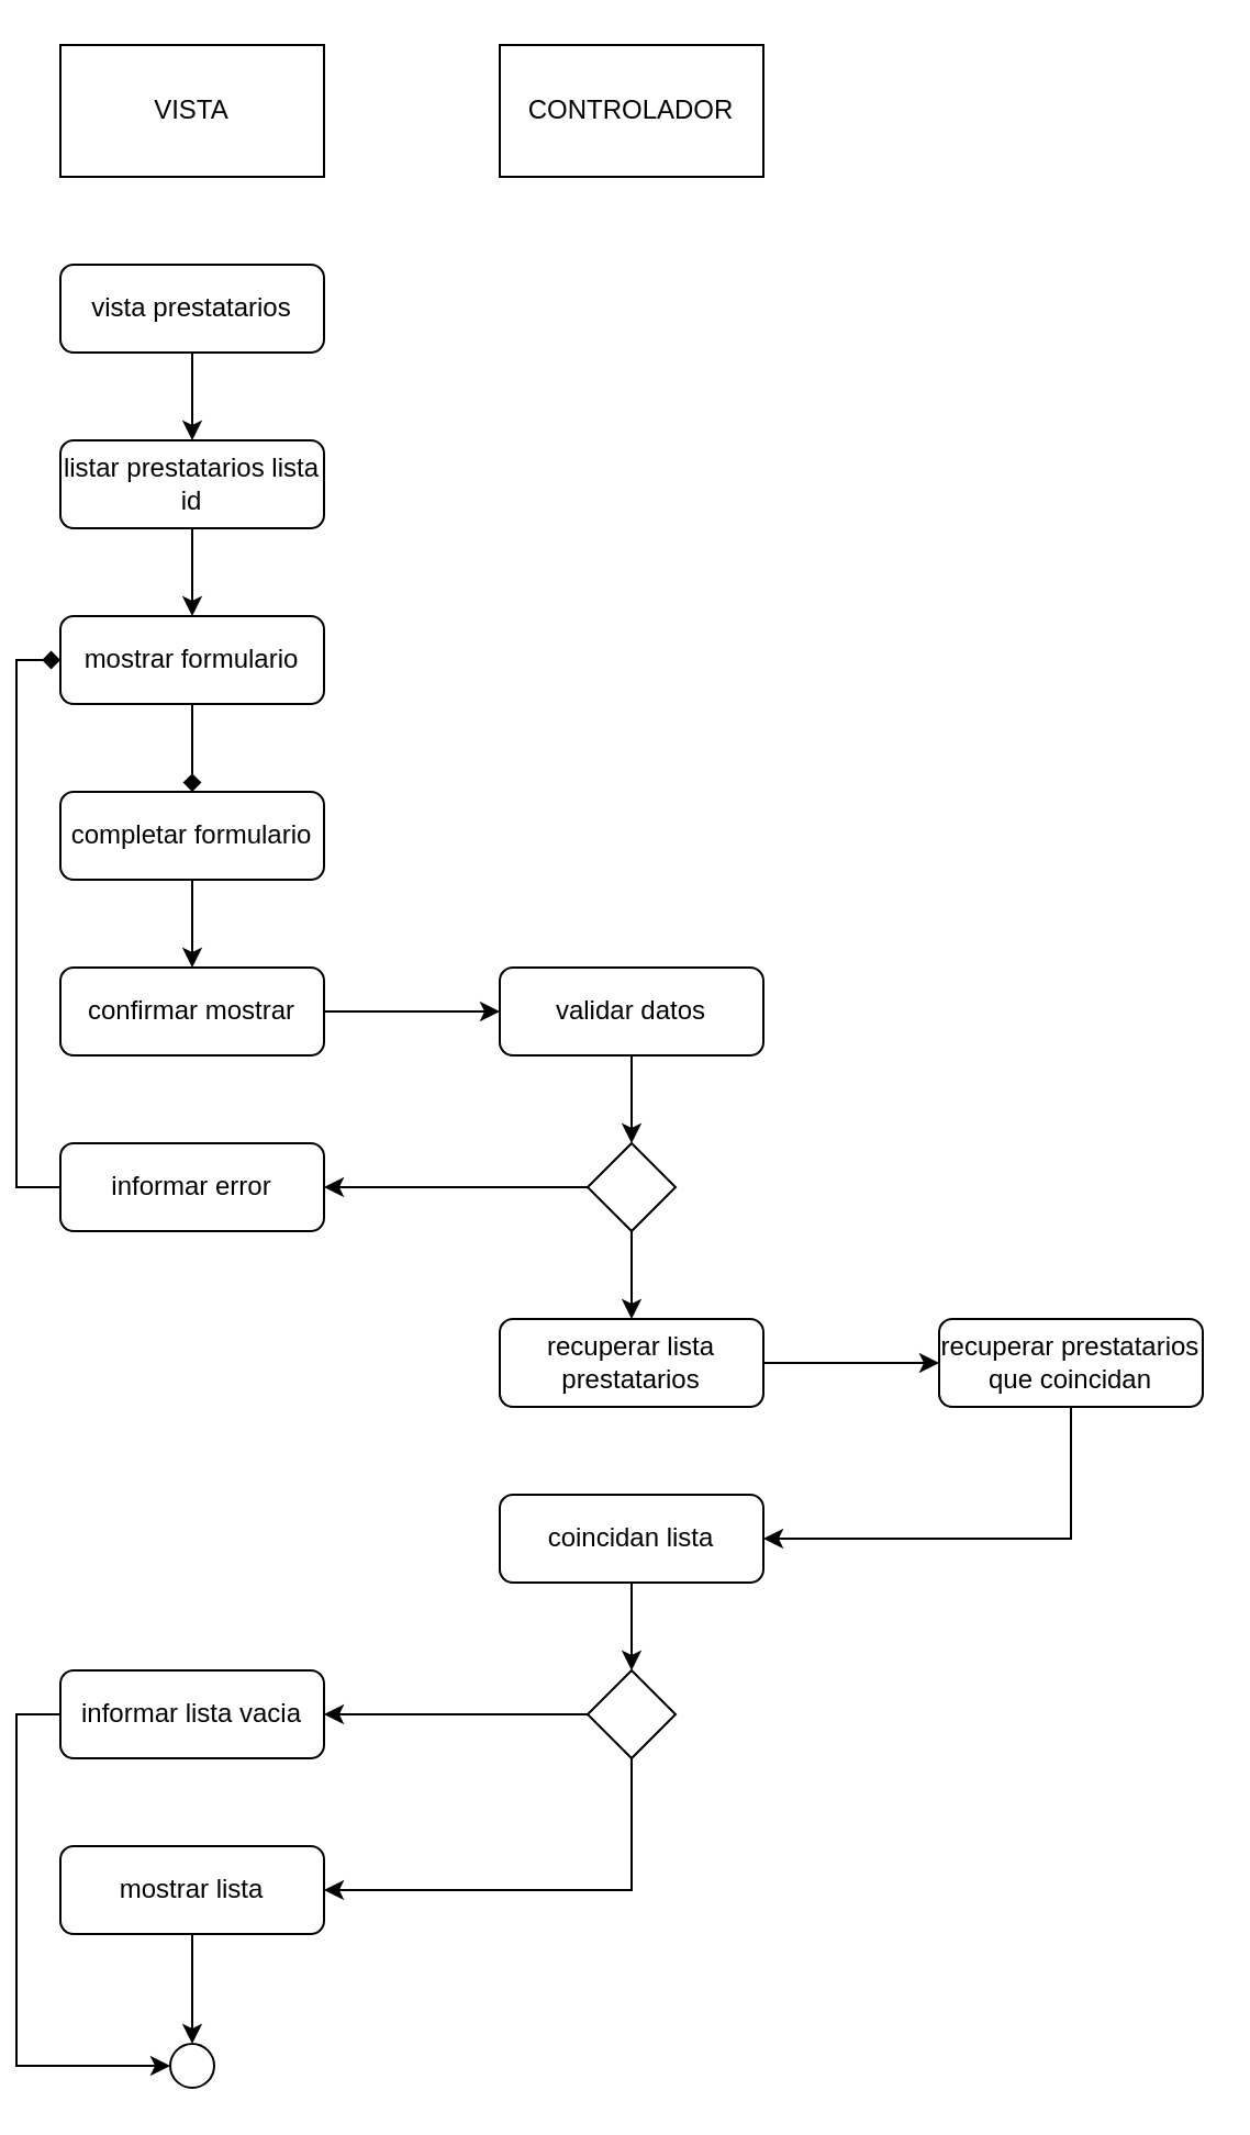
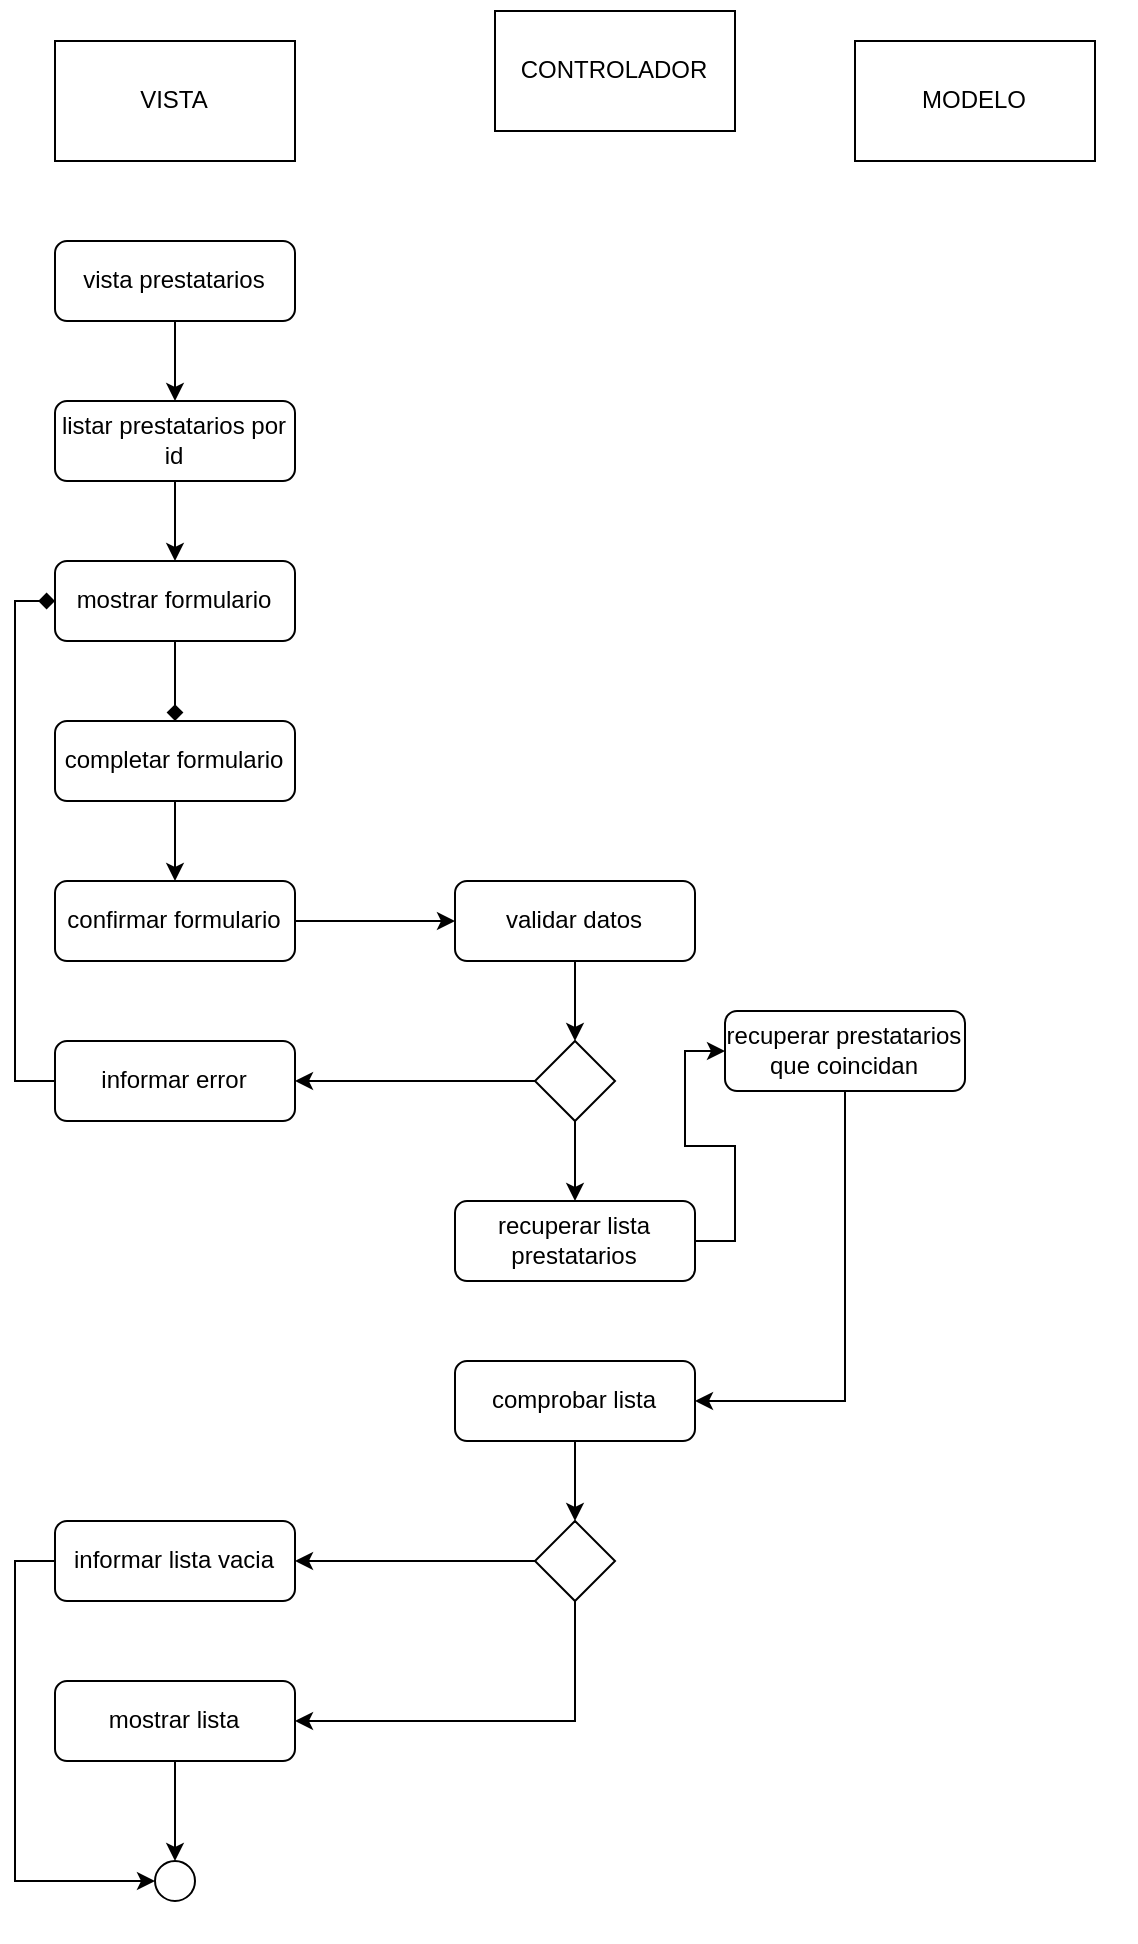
  <mxCell id="0" />
  <mxCell id="1" parent="0" />
  <mxCell id="2" value="VISTA" style="rounded=0;whiteSpace=wrap;html=1;" vertex="1" parent="1"><mxGeometry x="20" y="20" width="120" height="60" as="geometry" /></mxCell>
- <mxCell id="3" value="CONTROLADOR" style="rounded=0;whiteSpace=wrap;html=1;" vertex="1" parent="1"><mxGeometry x="220" y="20" width="120" height="60" as="geometry" /></mxCell>
+ <mxCell id="3" value="CONTROLADOR" style="rounded=0;whiteSpace=wrap;html=1;" vertex="1" parent="1"><mxGeometry x="240" y="5" width="120" height="60" as="geometry" /></mxCell>
+ <mxCell id="4" value="MODELO" style="rounded=0;whiteSpace=wrap;html=1;" vertex="1" parent="1"><mxGeometry x="420" y="20" width="120" height="60" as="geometry" /></mxCell>
  <mxCell id="5" value="" style="ellipse;whiteSpace=wrap;html=1;aspect=fixed;fillStyle=solid;fillColor=light-dark(#FFFFFF,#121212);" vertex="1" parent="1"><mxGeometry x="70" y="930" width="20" height="20" as="geometry" /></mxCell>
  <mxCell id="6" style="edgeStyle=orthogonalEdgeStyle;rounded=0;orthogonalLoop=1;jettySize=auto;html=1;exitX=0.5;exitY=1;exitDx=0;exitDy=0;entryX=0.5;entryY=0;entryDx=0;entryDy=0;" edge="1" parent="1" source="7" target="9"><mxGeometry relative="1" as="geometry" /></mxCell>
  <mxCell id="7" value="vista prestatarios" style="rounded=1;whiteSpace=wrap;html=1;" vertex="1" parent="1"><mxGeometry x="20" y="120" width="120" height="40" as="geometry" /></mxCell>
  <mxCell id="8" style="edgeStyle=orthogonalEdgeStyle;rounded=0;orthogonalLoop=1;jettySize=auto;html=1;exitX=0.5;exitY=1;exitDx=0;exitDy=0;entryX=0.5;entryY=0;entryDx=0;entryDy=0;" edge="1" parent="1" source="9" target="24"><mxGeometry relative="1" as="geometry" /></mxCell>
- <mxCell id="9" value="listar prestatarios lista id" style="rounded=1;whiteSpace=wrap;html=1;" vertex="1" parent="1"><mxGeometry x="20" y="200" width="120" height="40" as="geometry" /></mxCell>
+ <mxCell id="9" value="listar prestatarios por id" style="rounded=1;whiteSpace=wrap;html=1;" vertex="1" parent="1"><mxGeometry x="20" y="200" width="120" height="40" as="geometry" /></mxCell>
  <mxCell id="10" style="edgeStyle=orthogonalEdgeStyle;rounded=0;orthogonalLoop=1;jettySize=auto;html=1;exitX=1;exitY=0.5;exitDx=0;exitDy=0;entryX=0;entryY=0.5;entryDx=0;entryDy=0;" edge="1" parent="1" source="11" target="13"><mxGeometry relative="1" as="geometry" /></mxCell>
  <mxCell id="11" value="recuperar lista prestatarios" style="rounded=1;whiteSpace=wrap;html=1;" vertex="1" parent="1"><mxGeometry x="220" y="600" width="120" height="40" as="geometry" /></mxCell>
  <mxCell id="12" style="edgeStyle=orthogonalEdgeStyle;rounded=0;orthogonalLoop=1;jettySize=auto;html=1;exitX=0.5;exitY=1;exitDx=0;exitDy=0;entryX=1;entryY=0.5;entryDx=0;entryDy=0;" edge="1" parent="1" source="13" target="18"><mxGeometry relative="1" as="geometry" /></mxCell>
- <mxCell id="13" value="recuperar prestatarios que coincidan" style="rounded=1;whiteSpace=wrap;html=1;" vertex="1" parent="1"><mxGeometry x="420" y="600" width="120" height="40" as="geometry" /></mxCell>
+ <mxCell id="13" value="recuperar prestatarios que coincidan" style="rounded=1;whiteSpace=wrap;html=1;" vertex="1" parent="1"><mxGeometry x="355" y="505" width="120" height="40" as="geometry" /></mxCell>
  <mxCell id="14" style="edgeStyle=orthogonalEdgeStyle;rounded=0;orthogonalLoop=1;jettySize=auto;html=1;exitX=0;exitY=0.5;exitDx=0;exitDy=0;entryX=1;entryY=0.5;entryDx=0;entryDy=0;" edge="1" parent="1" source="16" target="20"><mxGeometry relative="1" as="geometry" /></mxCell>
  <mxCell id="15" style="edgeStyle=orthogonalEdgeStyle;rounded=0;orthogonalLoop=1;jettySize=auto;html=1;exitX=0.5;exitY=1;exitDx=0;exitDy=0;entryX=1;entryY=0.5;entryDx=0;entryDy=0;" edge="1" parent="1" source="16" target="22"><mxGeometry relative="1" as="geometry" /></mxCell>
  <mxCell id="16" value="" style="rhombus;whiteSpace=wrap;html=1;" vertex="1" parent="1"><mxGeometry x="260" y="760" width="40" height="40" as="geometry" /></mxCell>
  <mxCell id="17" style="edgeStyle=orthogonalEdgeStyle;rounded=0;orthogonalLoop=1;jettySize=auto;html=1;exitX=0.5;exitY=1;exitDx=0;exitDy=0;entryX=0.5;entryY=0;entryDx=0;entryDy=0;" edge="1" parent="1" source="18" target="16"><mxGeometry relative="1" as="geometry" /></mxCell>
- <mxCell id="18" value="coincidan lista" style="rounded=1;whiteSpace=wrap;html=1;" vertex="1" parent="1"><mxGeometry x="220" y="680" width="120" height="40" as="geometry" /></mxCell>
+ <mxCell id="18" value="comprobar lista" style="rounded=1;whiteSpace=wrap;html=1;" vertex="1" parent="1"><mxGeometry x="220" y="680" width="120" height="40" as="geometry" /></mxCell>
  <mxCell id="19" style="edgeStyle=orthogonalEdgeStyle;rounded=0;orthogonalLoop=1;jettySize=auto;html=1;exitX=0;exitY=0.5;exitDx=0;exitDy=0;entryX=0;entryY=0.5;entryDx=0;entryDy=0;" edge="1" parent="1" source="20" target="5"><mxGeometry relative="1" as="geometry" /></mxCell>
  <mxCell id="20" value="informar lista vacia" style="rounded=1;whiteSpace=wrap;html=1;" vertex="1" parent="1"><mxGeometry x="20" y="760" width="120" height="40" as="geometry" /></mxCell>
  <mxCell id="21" style="edgeStyle=orthogonalEdgeStyle;rounded=0;orthogonalLoop=1;jettySize=auto;html=1;exitX=0.5;exitY=1;exitDx=0;exitDy=0;entryX=0.5;entryY=0;entryDx=0;entryDy=0;" edge="1" parent="1" source="22" target="5"><mxGeometry relative="1" as="geometry" /></mxCell>
  <mxCell id="22" value="mostrar lista" style="rounded=1;whiteSpace=wrap;html=1;" vertex="1" parent="1"><mxGeometry x="20" y="840" width="120" height="40" as="geometry" /></mxCell>
  <mxCell id="23" style="edgeStyle=orthogonalEdgeStyle;rounded=0;orthogonalLoop=1;jettySize=auto;html=1;exitX=0.5;exitY=1;exitDx=0;exitDy=0;entryX=0.5;entryY=0;entryDx=0;entryDy=0;endArrow=diamond;" edge="1" parent="1" source="24" target="26"><mxGeometry relative="1" as="geometry" /></mxCell>
  <mxCell id="24" value="mostrar formulario" style="rounded=1;whiteSpace=wrap;html=1;" vertex="1" parent="1"><mxGeometry x="20" y="280" width="120" height="40" as="geometry" /></mxCell>
  <mxCell id="25" style="edgeStyle=orthogonalEdgeStyle;rounded=0;orthogonalLoop=1;jettySize=auto;html=1;exitX=0.5;exitY=1;exitDx=0;exitDy=0;entryX=0.5;entryY=0;entryDx=0;entryDy=0;" edge="1" parent="1" source="26" target="28"><mxGeometry relative="1" as="geometry" /></mxCell>
  <mxCell id="26" value="completar formulario" style="rounded=1;whiteSpace=wrap;html=1;" vertex="1" parent="1"><mxGeometry x="20" y="360" width="120" height="40" as="geometry" /></mxCell>
  <mxCell id="27" style="edgeStyle=orthogonalEdgeStyle;rounded=0;orthogonalLoop=1;jettySize=auto;html=1;exitX=1;exitY=0.5;exitDx=0;exitDy=0;entryX=0;entryY=0.5;entryDx=0;entryDy=0;" edge="1" parent="1" source="28" target="30"><mxGeometry relative="1" as="geometry" /></mxCell>
- <mxCell id="28" value="confirmar mostrar" style="rounded=1;whiteSpace=wrap;html=1;" vertex="1" parent="1"><mxGeometry x="20" y="440" width="120" height="40" as="geometry" /></mxCell>
+ <mxCell id="28" value="confirmar formulario" style="rounded=1;whiteSpace=wrap;html=1;" vertex="1" parent="1"><mxGeometry x="20" y="440" width="120" height="40" as="geometry" /></mxCell>
  <mxCell id="29" style="edgeStyle=orthogonalEdgeStyle;rounded=0;orthogonalLoop=1;jettySize=auto;html=1;exitX=0.5;exitY=1;exitDx=0;exitDy=0;entryX=0.5;entryY=0;entryDx=0;entryDy=0;" edge="1" parent="1" source="30" target="35"><mxGeometry relative="1" as="geometry" /></mxCell>
  <mxCell id="30" value="validar datos&lt;span style=&quot;color: rgba(0, 0, 0, 0); font-family: monospace; font-size: 0px; text-align: start; text-wrap-mode: nowrap;&quot;&gt;%3CmxGraphModel%3E%3Croot%3E%3CmxCell%20id%3D%220%22%2F%3E%3CmxCell%20id%3D%221%22%20parent%3D%220%22%2F%3E%3CmxCell%20id%3D%222%22%20value%3D%22%22%20style%3D%22rounded%3D1%3BwhiteSpace%3Dwrap%3Bhtml%3D1%3B%22%20vertex%3D%221%22%20parent%3D%221%22%3E%3CmxGeometry%20x%3D%22120%22%20y%3D%22280%22%20width%3D%22120%22%20height%3D%2240%22%20as%3D%22geometry%22%2F%3E%3C%2FmxCell%3E%3C%2Froot%3E%3C%2FmxGraphModel%3E&lt;/span&gt;" style="rounded=1;whiteSpace=wrap;html=1;" vertex="1" parent="1"><mxGeometry x="220" y="440" width="120" height="40" as="geometry" /></mxCell>
  <mxCell id="31" style="edgeStyle=orthogonalEdgeStyle;rounded=0;orthogonalLoop=1;jettySize=auto;html=1;exitX=0;exitY=0.5;exitDx=0;exitDy=0;entryX=0;entryY=0.5;entryDx=0;entryDy=0;endArrow=diamond;" edge="1" parent="1" source="32" target="24"><mxGeometry relative="1" as="geometry" /></mxCell>
  <mxCell id="32" value="informar error" style="rounded=1;whiteSpace=wrap;html=1;" vertex="1" parent="1"><mxGeometry x="20" y="520" width="120" height="40" as="geometry" /></mxCell>
  <mxCell id="33" style="edgeStyle=orthogonalEdgeStyle;rounded=0;orthogonalLoop=1;jettySize=auto;html=1;exitX=0;exitY=0.5;exitDx=0;exitDy=0;entryX=1;entryY=0.5;entryDx=0;entryDy=0;" edge="1" parent="1" source="35" target="32"><mxGeometry relative="1" as="geometry" /></mxCell>
  <mxCell id="34" style="edgeStyle=orthogonalEdgeStyle;rounded=0;orthogonalLoop=1;jettySize=auto;html=1;exitX=0.5;exitY=1;exitDx=0;exitDy=0;entryX=0.5;entryY=0;entryDx=0;entryDy=0;" edge="1" parent="1" source="35" target="11"><mxGeometry relative="1" as="geometry" /></mxCell>
  <mxCell id="35" value="" style="rhombus;whiteSpace=wrap;html=1;" vertex="1" parent="1"><mxGeometry x="260" y="520" width="40" height="40" as="geometry" /></mxCell>
